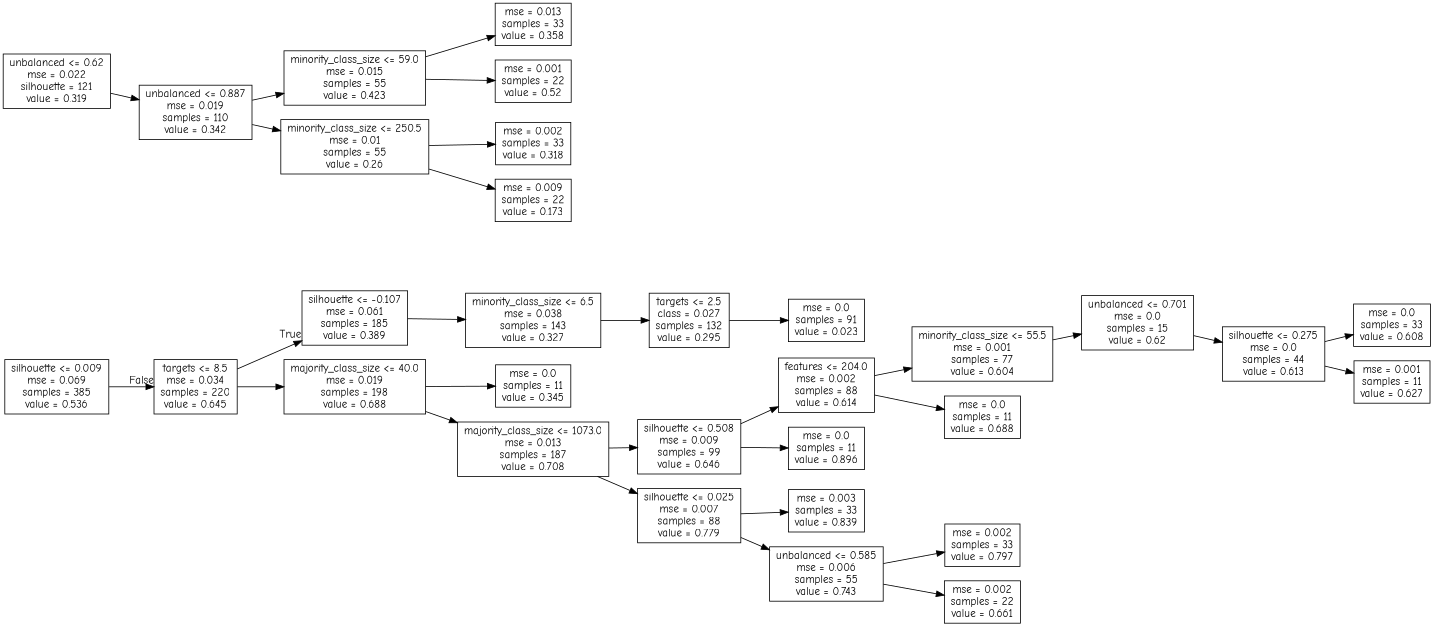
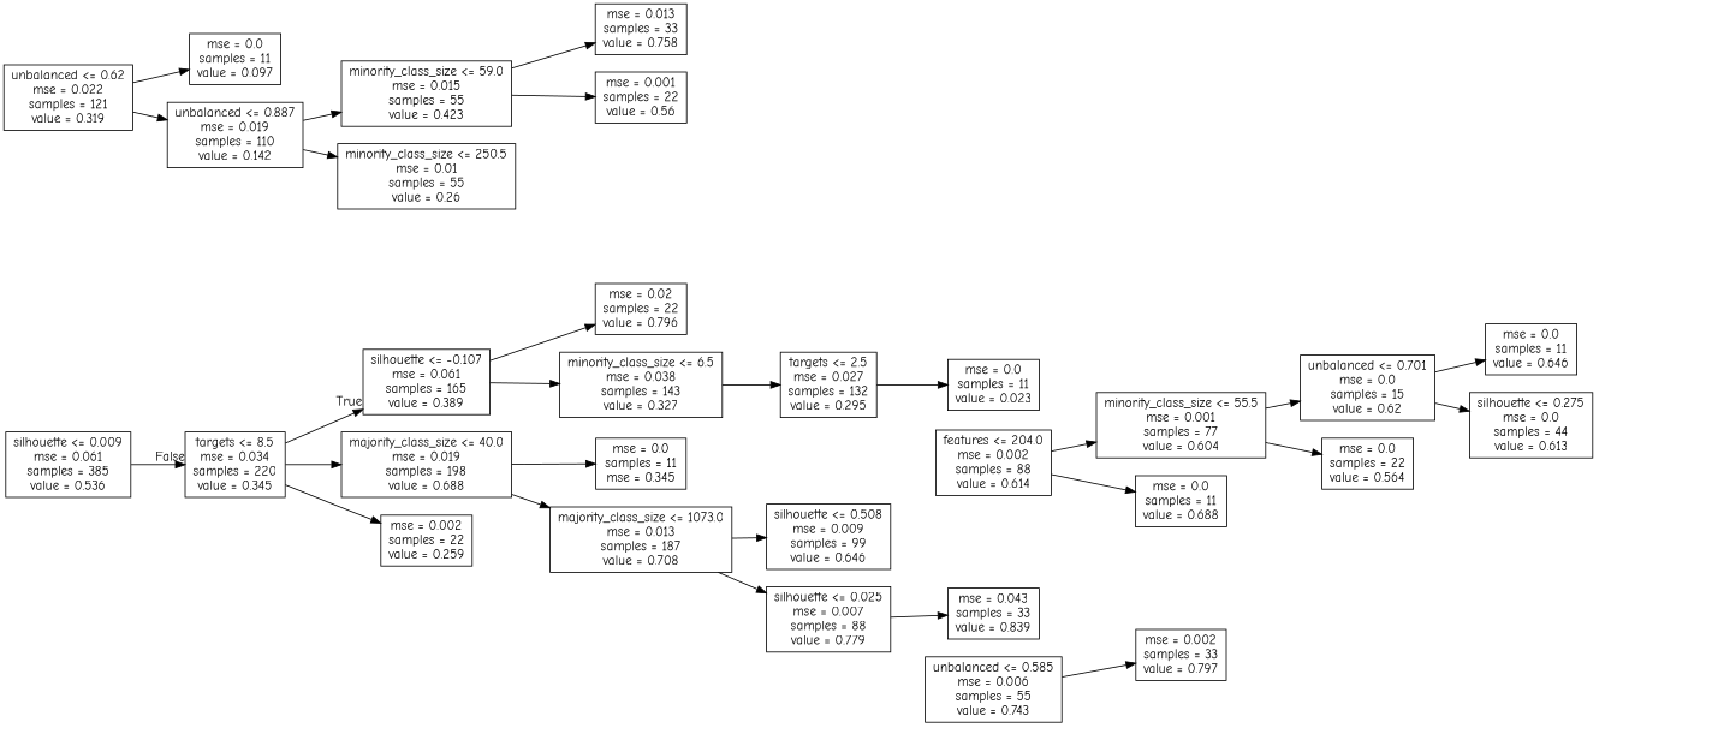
  digraph {
    fontname="Comic Neue"
    rankdir=LR
    node [fontname="Comic Neue" shape=box]
    edge [fontname="Comic Neue"]
-   n1 [label="silhouette <= 0.009\nmse = 0.069\nsamples = 385\nvalue = 0.536"]
-   n2 [label="targets <= 8.5\nmse = 0.034\nsamples = 220\nvalue = 0.645"]
-   n3 [label="silhouette <= -0.107\nmse = 0.061\nsamples = 185\nvalue = 0.389"]
+   n1 [label="silhouette <= 0.009\nmse = 0.061\nsamples = 385\nvalue = 0.536"]
+   n2 [label="targets <= 8.5\nmse = 0.034\nsamples = 220\nvalue = 0.345"]
+   n3 [label="silhouette <= -0.107\nmse = 0.061\nsamples = 165\nvalue = 0.389"]
+   n4 [label="mse = 0.02\nsamples = 22\nvalue = 0.796"]
    n5 [label="minority_class_size <= 6.5\nmse = 0.038\nsamples = 143\nvalue = 0.327"]
    n6 [label="majority_class_size <= 40.0\nmse = 0.019\nsamples = 198\nvalue = 0.688"]
-   n8 [label="targets <= 2.5\nclass = 0.027\nsamples = 132\nvalue = 0.295"]
-   n9 [label="mse = 0.0\nsamples = 91\nvalue = 0.023"]
-   n10 [label="unbalanced <= 0.62\nmse = 0.022\nsilhouette = 121\nvalue = 0.319"]
-   n12 [label="unbalanced <= 0.887\nmse = 0.019\nsamples = 110\nvalue = 0.342"]
+   n7 [label="mse = 0.002\nsamples = 22\nvalue = 0.259"]
+   n8 [label="targets <= 2.5\nmse = 0.027\nsamples = 132\nvalue = 0.295"]
+   n9 [label="mse = 0.0\nsamples = 11\nvalue = 0.023"]
+   n10 [label="unbalanced <= 0.62\nmse = 0.022\nsamples = 121\nvalue = 0.319"]
+   n11 [label="mse = 0.0\nsamples = 11\nvalue = 0.097"]
+   n12 [label="unbalanced <= 0.887\nmse = 0.019\nsamples = 110\nvalue = 0.142"]
    n13 [label="minority_class_size <= 59.0\nmse = 0.015\nsamples = 55\nvalue = 0.423"]
    n14 [label="minority_class_size <= 250.5\nmse = 0.01\nsamples = 55\nvalue = 0.26"]
-   n15 [label="mse = 0.013\nsamples = 33\nvalue = 0.358"]
-   n16 [label="mse = 0.001\nsamples = 22\nvalue = 0.52"]
-   n17 [label="mse = 0.002\nsamples = 33\nvalue = 0.318"]
-   n18 [label="mse = 0.009\nsamples = 22\nvalue = 0.173"]
-   n19 [label="mse = 0.0\nsamples = 11\nvalue = 0.345"]
+   n15 [label="mse = 0.013\nsamples = 33\nvalue = 0.758"]
+   n16 [label="mse = 0.001\nsamples = 22\nvalue = 0.56"]
+   n19 [label="mse = 0.0\nsamples = 11\nmse = 0.345"]
    n20 [label="majority_class_size <= 1073.0\nmse = 0.013\nsamples = 187\nvalue = 0.708"]
    n21 [label="silhouette <= 0.508\nmse = 0.009\nsamples = 99\nvalue = 0.646"]
    n22 [label="silhouette <= 0.025\nmse = 0.007\nsamples = 88\nvalue = 0.779"]
    n23 [label="features <= 204.0\nmse = 0.002\nsamples = 88\nvalue = 0.614"]
-   n24 [label="mse = 0.0\nsamples = 11\nvalue = 0.896"]
-   n25 [label="mse = 0.003\nsamples = 33\nvalue = 0.839"]
+   n25 [label="mse = 0.043\nsamples = 33\nvalue = 0.839"]
    n26 [label="unbalanced <= 0.585\nmse = 0.006\nsamples = 55\nvalue = 0.743"]
    n27 [label="minority_class_size <= 55.5\nmse = 0.001\nsamples = 77\nvalue = 0.604"]
    n28 [label="mse = 0.0\nsamples = 11\nvalue = 0.688"]
    n29 [label="unbalanced <= 0.701\nmse = 0.0\nsamples = 15\nvalue = 0.62"]
+   n30 [label="mse = 0.0\nsamples = 22\nvalue = 0.564"]
+   n31 [label="mse = 0.0\nsamples = 11\nvalue = 0.646"]
    n32 [label="silhouette <= 0.275\nmse = 0.0\nsamples = 44\nvalue = 0.613"]
-   n33 [label="mse = 0.0\nsamples = 33\nvalue = 0.608"]
-   n34 [label="mse = 0.001\nsamples = 11\nvalue = 0.627"]
    n35 [label="mse = 0.002\nsamples = 33\nvalue = 0.797"]
-   n36 [label="mse = 0.002\nsamples = 22\nvalue = 0.661"]
    n1 -> n2 [headlabel=False labelangle=-45 labeldistance=2.5]
    n2 -> n3 [headlabel=True labelangle=45 labeldistance=2.5]
    n2 -> n6
+   n2 -> n7
+   n3 -> n4
    n3 -> n5
    n5 -> n8
    n6 -> n19
    n6 -> n20
    n8 -> n9
+   n10 -> n11
    n10 -> n12
    n12 -> n13
    n12 -> n14
    n13 -> n15
    n13 -> n16
-   n14 -> n17
-   n14 -> n18
    n20 -> n21
    n20 -> n22
-   n21 -> n23
-   n21 -> n24
    n22 -> n25
-   n22 -> n26
    n23 -> n27
    n23 -> n28
    n26 -> n35
-   n26 -> n36
    n27 -> n29
+   n27 -> n30
+   n29 -> n31
    n29 -> n32
-   n32 -> n33
-   n32 -> n34
  }
